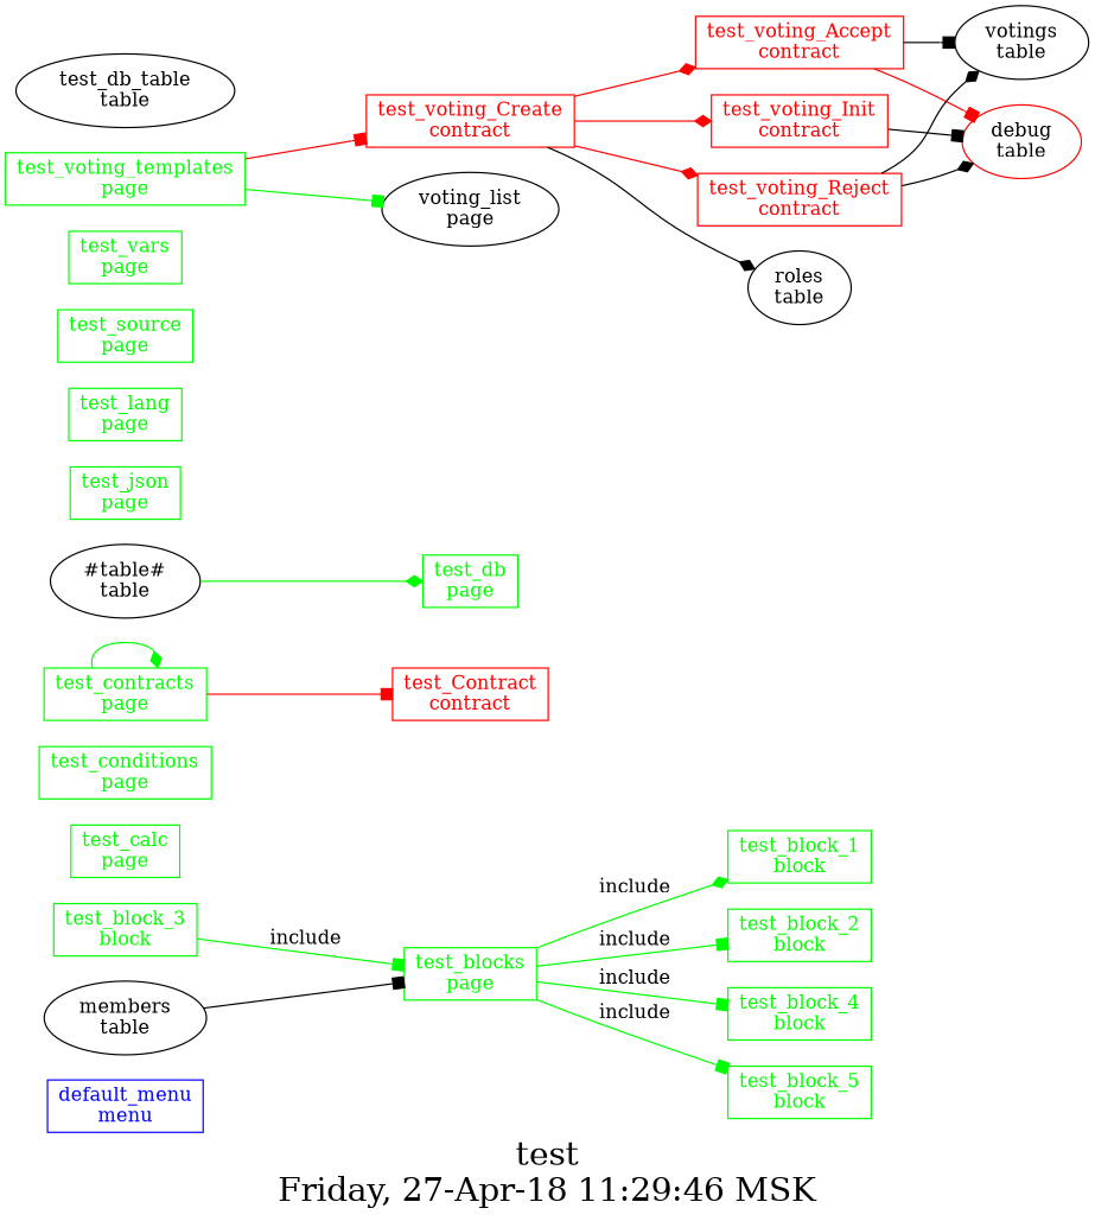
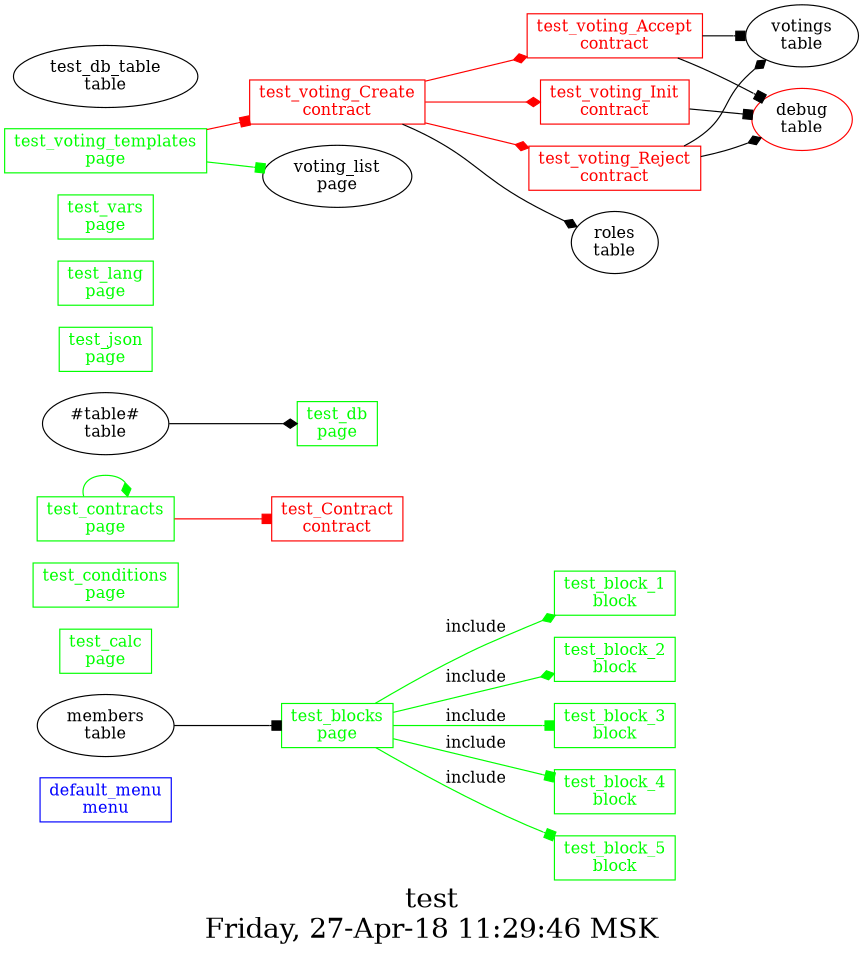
  digraph {
    fontsize=24
    label="test\nFriday, 27-Apr-18 11:29:46 MSK"
    nojustify=true
    ordering=out
    rankdir=LR
    node [color=green fontcolor=green group=pages shape=record]
    edge [arrowhead=diamond]
    "default_menu\nmenu" [color=blue fontcolor=blue group=menus]
    "test_block_1\nblock" [group=blocks]
    "test_blocks\npage"
    "test_block_2\nblock" [group=blocks]
    "test_block_3\nblock" [group=blocks]
    "test_block_4\nblock" [group=blocks]
    "test_block_5\nblock" [group=blocks]
    "members\ntable" [color="" fontcolor="" group="" shape=""]
    "test_calc\npage"
    "test_conditions\npage"
    "test_contracts\npage"
    "test_Contract\ncontract" [color=red fontcolor=red group=contracts]
    "#table#\ntable" [color="" fontcolor="" group="" shape=""]
    "test_db\npage"
    "test_json\npage"
    "test_lang\npage"
-   "test_source\npage"
    "test_vars\npage"
    "test_voting_Create\ncontract" [color=red fontcolor=red group=contracts]
    "test_voting_templates\npage"
    "voting_list\npage" [color="" fontcolor="" group="" shape=""]
    "test_voting_Accept\ncontract" [color=red fontcolor=red group=contracts]
    "test_voting_Init\ncontract" [color=red fontcolor=red group=contracts]
    "test_voting_Reject\ncontract" [color=red fontcolor=red group=contracts]
    "roles\ntable" [color="" fontcolor="" group="" shape=""]
    "votings\ntable" [color="" fontcolor="" group="" shape=""]
    "debug\ntable" [color=red group=tables fontcolor="" shape=""]
    "test_db_table\ntable" [group=tables color="" fontcolor="" shape=""]
    "test_blocks\npage" -> "test_block_1\nblock" [color=green label=include]
-   "test_blocks\npage" -> "test_block_2\nblock" [arrowhead=box color=green label=include]
-   "test_block_3\nblock" -> "test_blocks\npage" [arrowhead=box color=green label=include]
+   "test_blocks\npage" -> "test_block_2\nblock" [color=green label=include]
+   "test_blocks\npage" -> "test_block_3\nblock" [arrowhead=box color=green label=include]
    "test_blocks\npage" -> "test_block_4\nblock" [arrowhead=box color=green label=include]
    "test_blocks\npage" -> "test_block_5\nblock" [arrowhead=box color=green label=include]
    "members\ntable" -> "test_blocks\npage" [arrowhead=box]
    "test_contracts\npage" -> "test_contracts\npage" [color=green]
    "test_contracts\npage" -> "test_Contract\ncontract" [arrowhead=box color=red]
-   "#table#\ntable" -> "test_db\npage" [color=green]
+   "#table#\ntable" -> "test_db\npage"
    "test_voting_Create\ncontract" -> "test_voting_Accept\ncontract" [color=red]
    "test_voting_Create\ncontract" -> "test_voting_Init\ncontract" [color=red]
    "test_voting_Create\ncontract" -> "test_voting_Reject\ncontract" [color=red]
    "test_voting_Create\ncontract" -> "roles\ntable"
    "test_voting_templates\npage" -> "test_voting_Create\ncontract" [arrowhead=box color=red]
    "test_voting_templates\npage" -> "voting_list\npage" [arrowhead=box color=green]
    "test_voting_Accept\ncontract" -> "votings\ntable" [arrowhead=box]
-   "test_voting_Accept\ncontract" -> "debug\ntable" [arrowhead=box color=red]
+   "test_voting_Accept\ncontract" -> "debug\ntable" [arrowhead=box]
    "test_voting_Init\ncontract" -> "debug\ntable" [arrowhead=box]
    "test_voting_Reject\ncontract" -> "votings\ntable"
    "test_voting_Reject\ncontract" -> "debug\ntable"
  }
